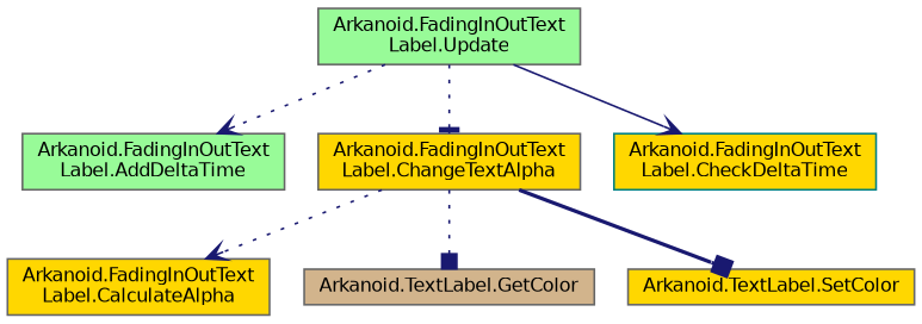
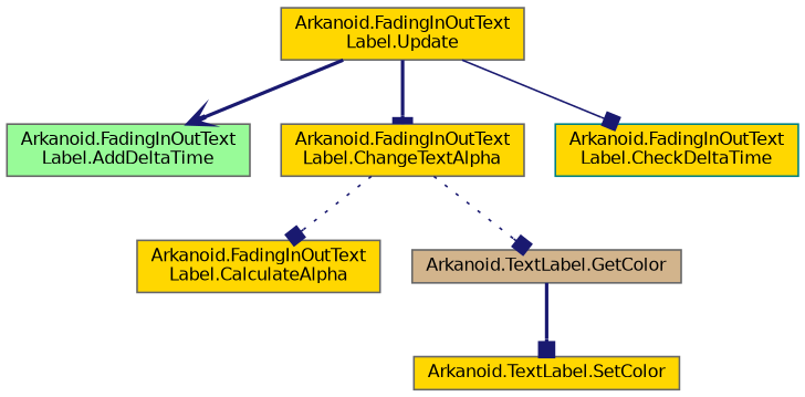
  digraph {
    rankdir=TB
    node [color=gray40 fillcolor=gold fontname=Helvetica fontsize=10 shape=record style=filled]
    edge [arrowhead=box color=midnightblue fontname=Helvetica fontsize=10 labelfontname=Helvetica labelfontsize=10 style=dotted]
-   n1 [fillcolor=palegreen fontcolor=black height=0.2 label="Arkanoid.FadingInOutText\lLabel.Update" width=0.4]
+   n1 [fontcolor=black height=0.2 label="Arkanoid.FadingInOutText\lLabel.Update" width=0.4]
    n2 [fillcolor=palegreen height=0.2 label="Arkanoid.FadingInOutText\lLabel.AddDeltaTime" width=0.4]
    n3 [height=0.2 label="Arkanoid.FadingInOutText\lLabel.ChangeTextAlpha" width=0.4]
    n4 [color=teal height=0.2 label="Arkanoid.FadingInOutText\lLabel.CheckDeltaTime" width=0.4]
    n5 [height=0.2 label="Arkanoid.FadingInOutText\lLabel.CalculateAlpha" width=0.4]
    n6 [fillcolor=tan height=0.2 label="Arkanoid.TextLabel.GetColor" width=0.4]
    n7 [height=0.2 label="Arkanoid.TextLabel.SetColor" width=0.4]
-   n1 -> n2 [arrowhead=vee]
-   n1 -> n3 [arrowhead=tee]
-   n1 -> n4 [arrowhead=vee style=solid]
-   n3 -> n5 [arrowhead=vee]
+   n1 -> n2 [arrowhead=vee style=bold]
+   n1 -> n3 [arrowhead=tee style=bold]
+   n1 -> n4 [style=solid]
+   n3 -> n5
    n3 -> n6
-   n3 -> n7 [style=bold]
+   n6 -> n7 [style=bold]
  }
